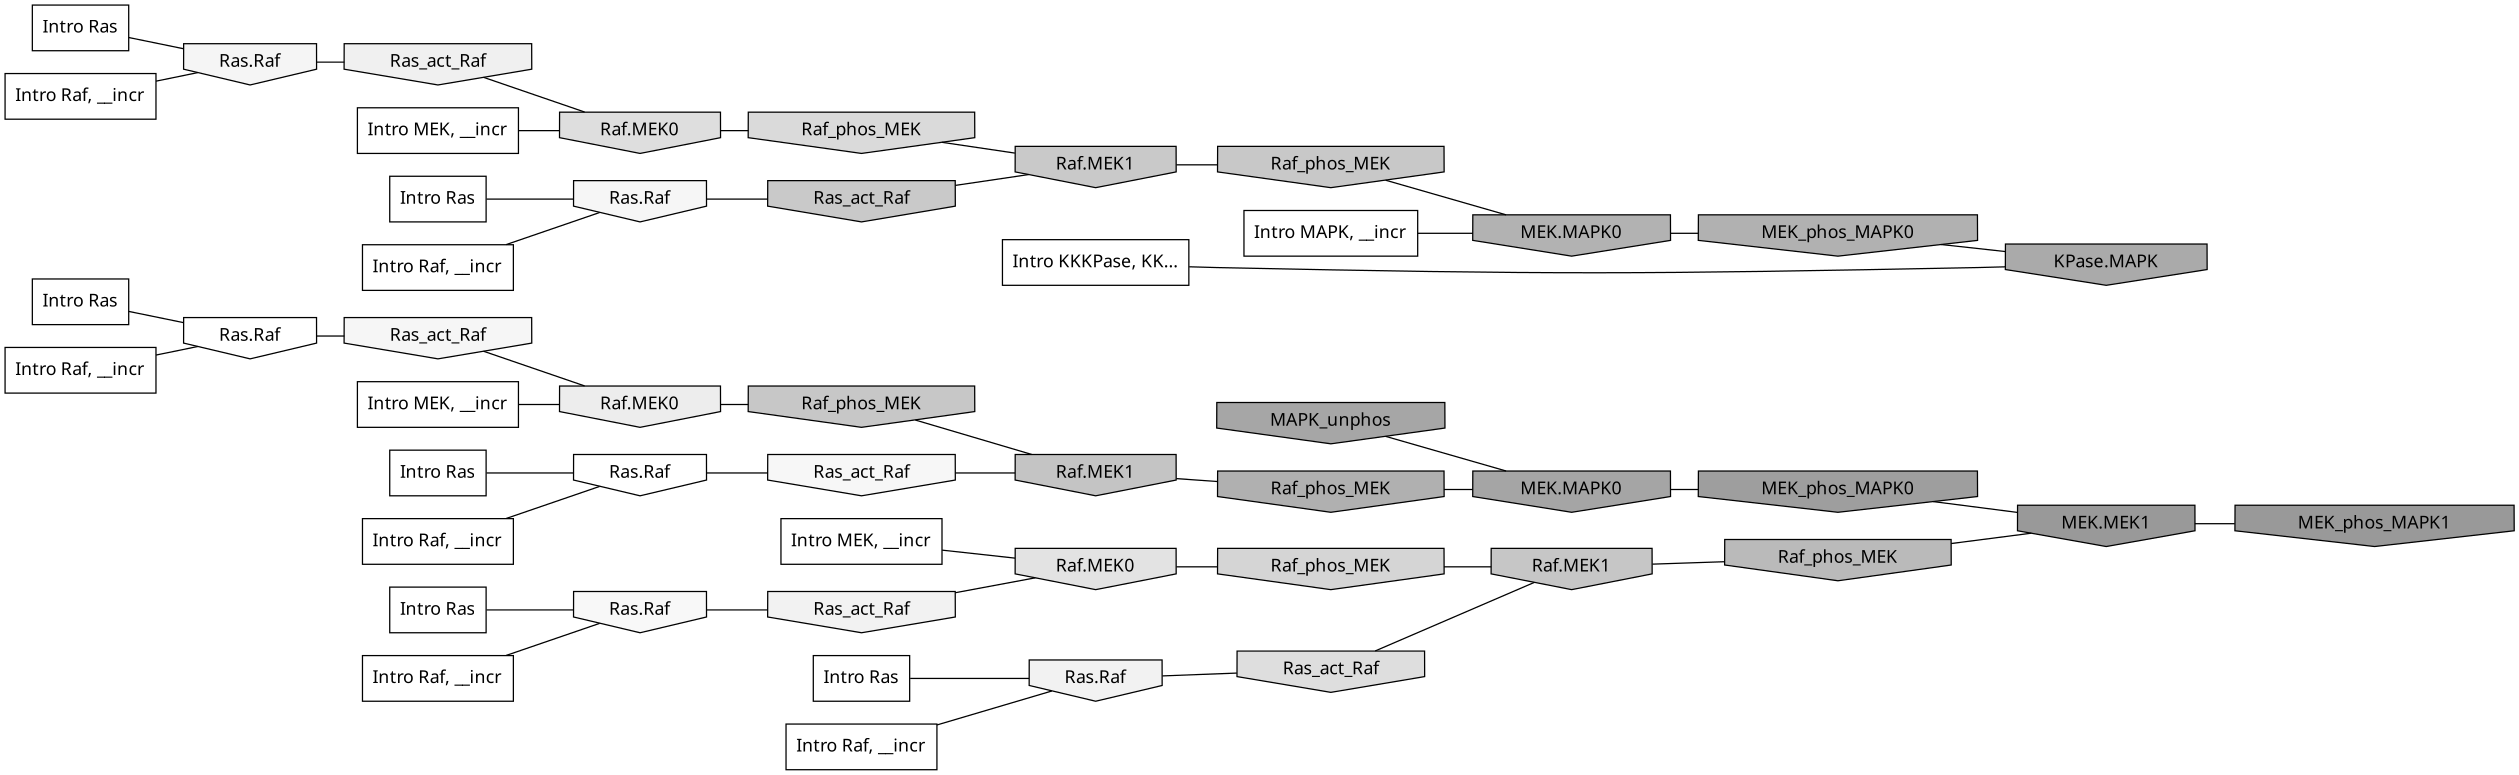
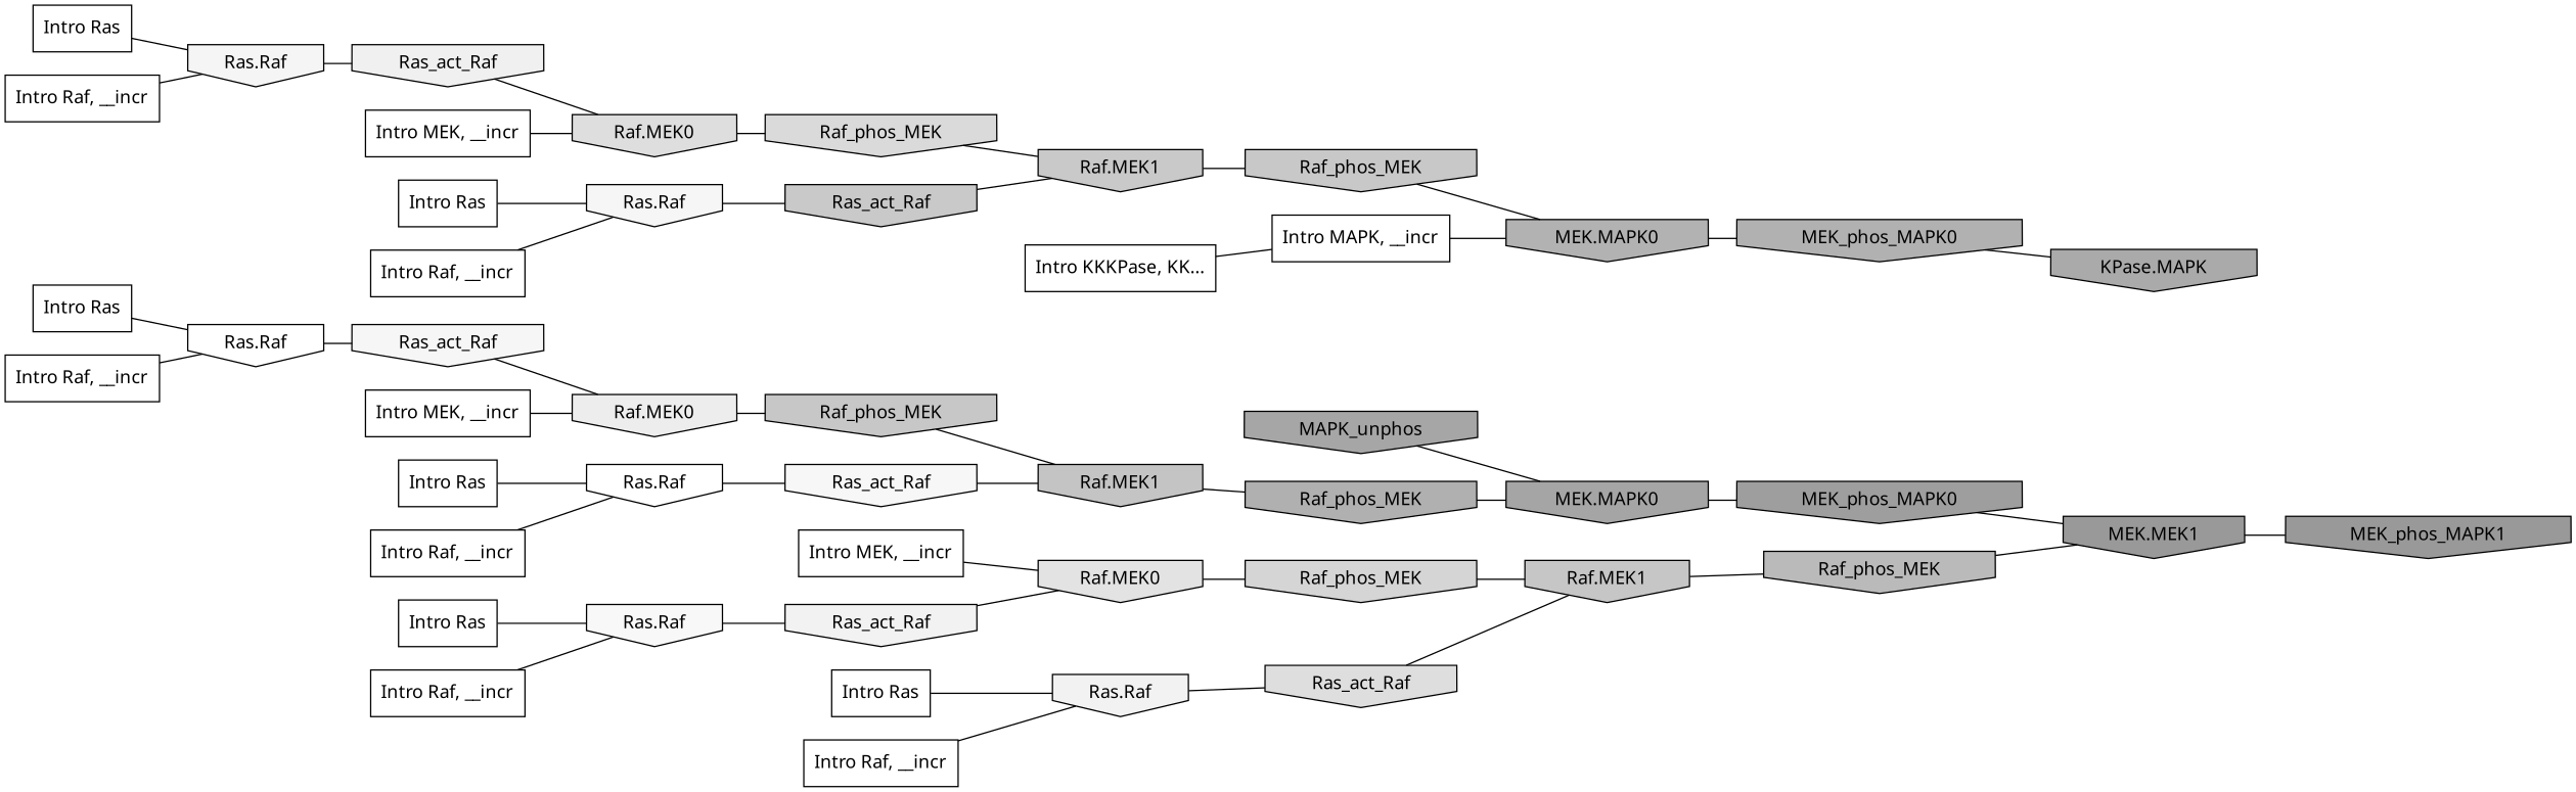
  digraph {
    rankdir=LR
    ranksep=0.30
    node [fillcolor="0.000 0.000 1.000" fontname="CMU Serif" shape=invhouse style=filled]
    edge [color="0.000 0.000 0.000" dir=none fontname="CMU Serif"]
    n1 [label="Intro Ras" shape=rectangle]
    n2 [fillcolor="0.000 0.000 0.998" label="Ras.Raf"]
    n3 [fillcolor="0.000 0.000 0.961" label=Ras_act_Raf]
    n4 [label="Intro Ras" shape=rectangle]
    n5 [fillcolor="0.000 0.000 0.959" label="Ras.Raf"]
    n6 [fillcolor="0.000 0.000 0.941" label=Ras_act_Raf]
    n7 [label="Intro Ras" shape=rectangle]
    n8 [fillcolor="0.000 0.000 0.964" label="Ras.Raf"]
    n9 [fillcolor="0.000 0.000 0.787" label=Ras_act_Raf]
    n10 [label="Intro Ras" shape=rectangle]
    n11 [label="Ras.Raf"]
    n12 [fillcolor="0.000 0.000 0.965" label=Ras_act_Raf]
    n13 [label="Intro Ras" shape=rectangle]
    n14 [fillcolor="0.000 0.000 0.970" label="Ras.Raf"]
    n15 [fillcolor="0.000 0.000 0.949" label=Ras_act_Raf]
    n16 [label="Intro Ras" shape=rectangle]
    n17 [fillcolor="0.000 0.000 0.948" label="Ras.Raf"]
    n18 [fillcolor="0.000 0.000 0.870" label=Ras_act_Raf]
    n19 [label="Intro Raf, __incr" shape=rectangle]
    n20 [label="Intro Raf, __incr" shape=rectangle]
    n21 [label="Intro Raf, __incr" shape=rectangle]
    n22 [label="Intro Raf, __incr" shape=rectangle]
    n23 [label="Intro Raf, __incr" shape=rectangle]
    n24 [label="Intro Raf, __incr" shape=rectangle]
    n25 [label="Intro MEK, __incr" shape=rectangle]
    n26 [fillcolor="0.000 0.000 0.926" label="Raf.MEK0"]
    n27 [fillcolor="0.000 0.000 0.778" label=Raf_phos_MEK]
    n28 [label="Intro MEK, __incr" shape=rectangle]
    n29 [fillcolor="0.000 0.000 0.890" label="Raf.MEK0"]
    n30 [fillcolor="0.000 0.000 0.835" label=Raf_phos_MEK]
    n31 [label="Intro MEK, __incr" shape=rectangle]
    n32 [fillcolor="0.000 0.000 0.871" label="Raf.MEK0"]
    n33 [fillcolor="0.000 0.000 0.852" label=Raf_phos_MEK]
    n34 [label="Intro MAPK, __incr" shape=rectangle]
    n35 [fillcolor="0.000 0.000 0.697" label="MEK.MAPK0"]
    n36 [fillcolor="0.000 0.000 0.693" label=MEK_phos_MAPK0]
    n37 [label="Intro KKKPase, KK..." shape=rectangle]
    n38 [fillcolor="0.000 0.000 0.666" label="KPase.MAPK"]
    n39 [fillcolor="0.000 0.000 0.766" label="Raf.MEK1"]
    n40 [fillcolor="0.000 0.000 0.688" label=Raf_phos_MEK]
    n41 [fillcolor="0.000 0.000 0.787" label="Raf.MEK1"]
    n42 [fillcolor="0.000 0.000 0.777" label="Raf.MEK1"]
    n43 [fillcolor="0.000 0.000 0.730" label=Raf_phos_MEK]
    n44 [fillcolor="0.000 0.000 0.785" label=Raf_phos_MEK]
    n45 [fillcolor="0.000 0.000 0.601" label="MEK.MEK1"]
    n46 [fillcolor="0.000 0.000 0.647" label="MEK.MAPK0"]
    n47 [fillcolor="0.000 0.000 0.600" label=MEK_phos_MAPK1]
    n48 [fillcolor="0.000 0.000 0.618" label=MEK_phos_MAPK0]
    n49 [fillcolor="0.000 0.000 0.650" label=MAPK_unphos]
    n1 -> n2
    n2 -> n3
    n3 -> n26
    n4 -> n5
    n5 -> n6
    n6 -> n32
    n7 -> n8
    n8 -> n9
    n9 -> n41
    n10 -> n11
    n11 -> n12
    n12 -> n39
    n13 -> n14
    n14 -> n15
    n15 -> n29
    n16 -> n17
    n17 -> n18
    n18 -> n42
    n19 -> n8
    n20 -> n2
    n21 -> n17
    n22 -> n5
    n23 -> n11
    n24 -> n14
    n25 -> n26
    n26 -> n27
    n27 -> n39
    n28 -> n29
    n29 -> n30
    n30 -> n42
    n31 -> n32
    n32 -> n33
    n33 -> n41
    n34 -> n35
    n35 -> n36
    n36 -> n38
-   n37 -> n38
+   n37 -> n34
    n39 -> n40
    n40 -> n46
    n41 -> n44
    n42 -> n43
    n43 -> n45
    n44 -> n35
    n45 -> n47
    n46 -> n48
    n48 -> n45
    n49 -> n46
  }
